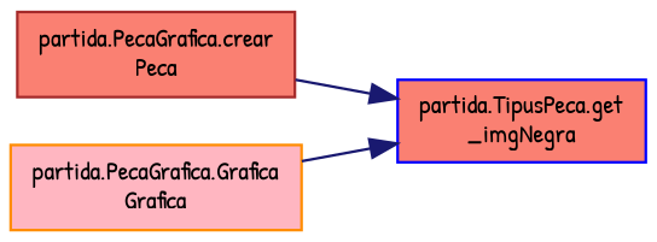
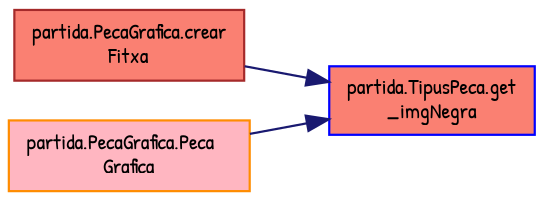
  digraph {
    fontname="Patrick Hand"
    rankdir=RL
    node [fillcolor=salmon fontname="Patrick Hand" fontsize=10 shape=record style=filled]
    edge [color=midnightblue dir=back fontname="Patrick Hand" fontsize=10 labelfontname=Helvetica labelfontsize=10 style=solid]
    n1 [color=blue fontcolor=black height=0.2 label="partida.TipusPeca.get\l_imgNegra" width=0.4]
-   n2 [color=brown height=0.2 label="partida.PecaGrafica.crear\lPeca" width=0.4]
-   n3 [color=darkorange fillcolor=lightpink height=0.2 label="partida.PecaGrafica.Grafica\lGrafica" width=0.4]
+   n2 [color=brown height=0.2 label="partida.PecaGrafica.crear\lFitxa" width=0.4]
+   n3 [color=darkorange fillcolor=lightpink height=0.2 label="partida.PecaGrafica.Peca\lGrafica" width=0.4]
    n1 -> n2
    n1 -> n3
  }
